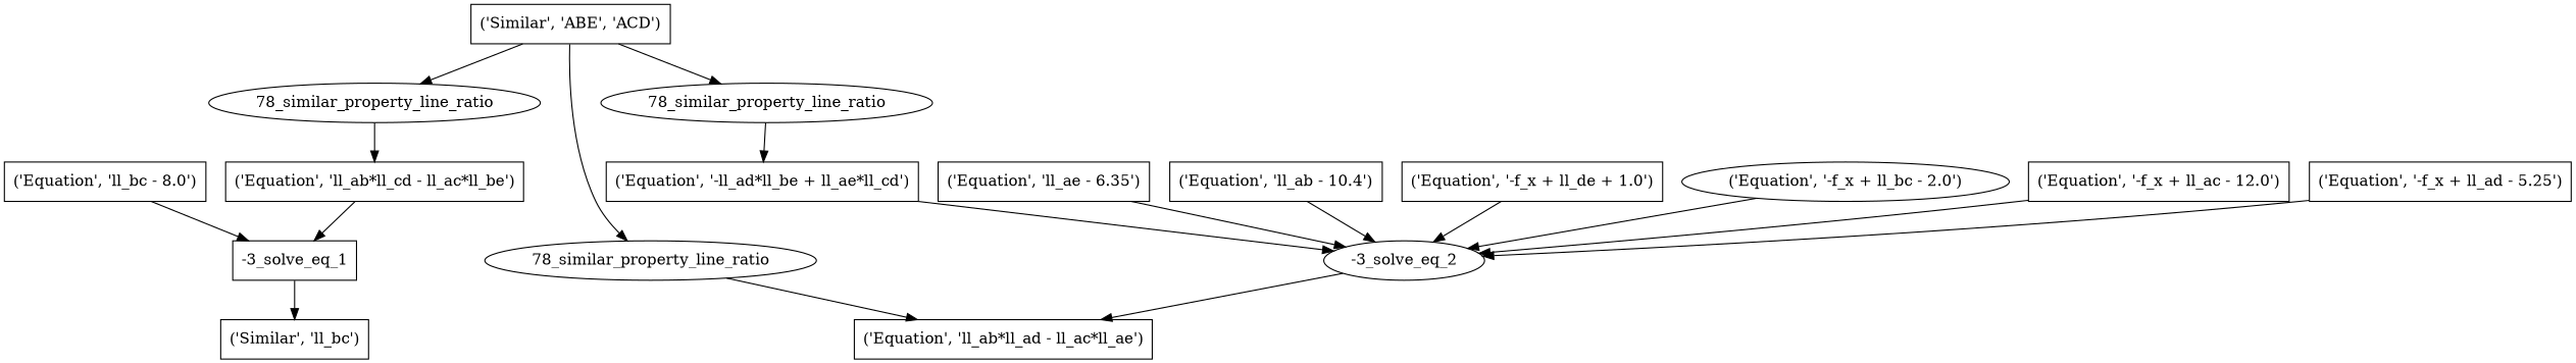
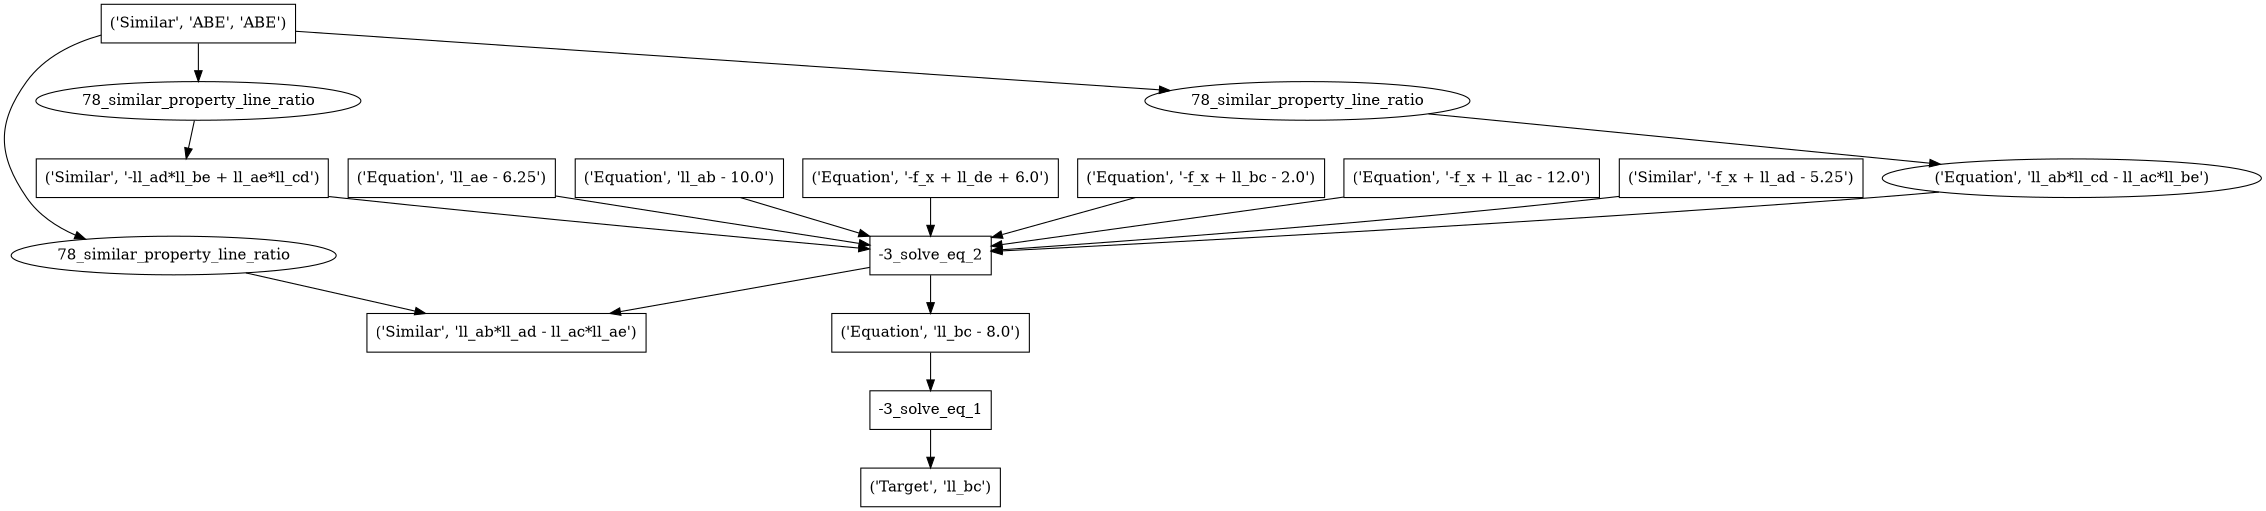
  digraph {
    node [shape=box]
-   n1 [label="('Similar', 'll_bc')"]
+   n1 [label="('Target', 'll_bc')"]
    n2 [label="-3_solve_eq_1"]
    n3 [label="('Equation', 'll_bc - 8.0')"]
-   n4 [label="-3_solve_eq_2" shape=""]
-   n5 [label="('Equation', 'll_ab*ll_ad - ll_ac*ll_ae')"]
-   n6 [label="('Equation', 'll_ae - 6.35')"]
-   n7 [label="('Equation', 'll_ab - 10.4')"]
-   n8 [label="('Equation', '-f_x + ll_de + 1.0')"]
-   n9 [label="('Equation', '-f_x + ll_bc - 2.0')" shape=ellipse]
+   n4 [label="-3_solve_eq_2"]
+   n5 [label="('Similar', 'll_ab*ll_ad - ll_ac*ll_ae')"]
+   n6 [label="('Equation', 'll_ae - 6.25')"]
+   n7 [label="('Equation', 'll_ab - 10.0')"]
+   n8 [label="('Equation', '-f_x + ll_de + 6.0')"]
+   n9 [label="('Equation', '-f_x + ll_bc - 2.0')"]
    n10 [label="('Equation', '-f_x + ll_ac - 12.0')"]
-   n11 [label="('Equation', '-f_x + ll_ad - 5.25')"]
-   n12 [label="('Equation', 'll_ab*ll_cd - ll_ac*ll_be')"]
-   n13 [label="('Equation', '-ll_ad*ll_be + ll_ae*ll_cd')"]
+   n11 [label="('Similar', '-f_x + ll_ad - 5.25')"]
+   n12 [label="('Equation', 'll_ab*ll_cd - ll_ac*ll_be')" shape=ellipse]
+   n13 [label="('Similar', '-ll_ad*ll_be + ll_ae*ll_cd')"]
    n14 [label="78_similar_property_line_ratio" shape=""]
-   n15 [label="('Similar', 'ABE', 'ACD')"]
+   n15 [label="('Similar', 'ABE', 'ABE')"]
    n16 [label="78_similar_property_line_ratio" shape=""]
    n17 [label="78_similar_property_line_ratio" shape=""]
    n2 -> n1
    n3 -> n2
+   n4 -> n3
    n4 -> n5
    n6 -> n4
    n7 -> n4
    n8 -> n4
    n9 -> n4
    n10 -> n4
    n11 -> n4
-   n12 -> n2
+   n12 -> n4
    n13 -> n4
    n14 -> n12
    n15 -> n14
    n15 -> n16
    n15 -> n17
    n16 -> n5
    n17 -> n13
  }
